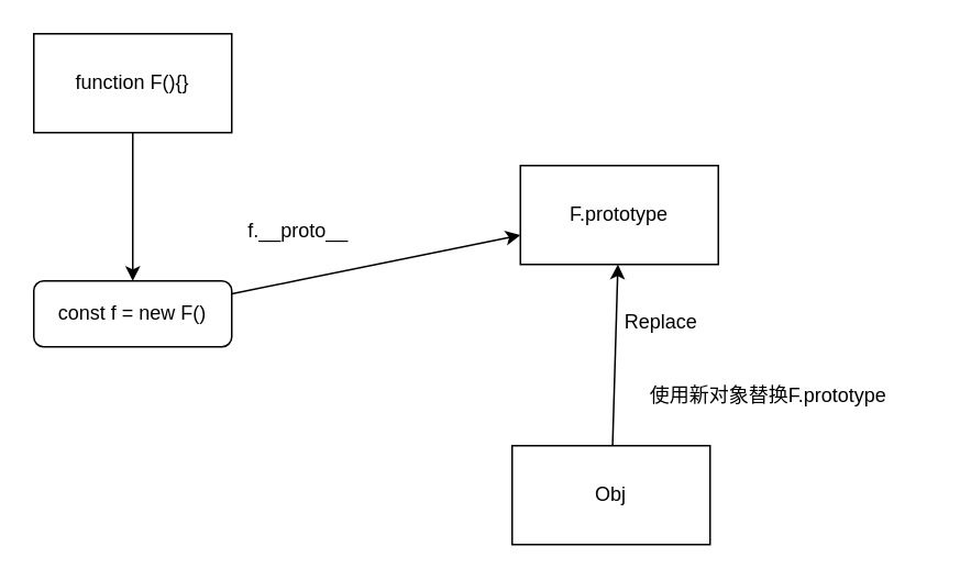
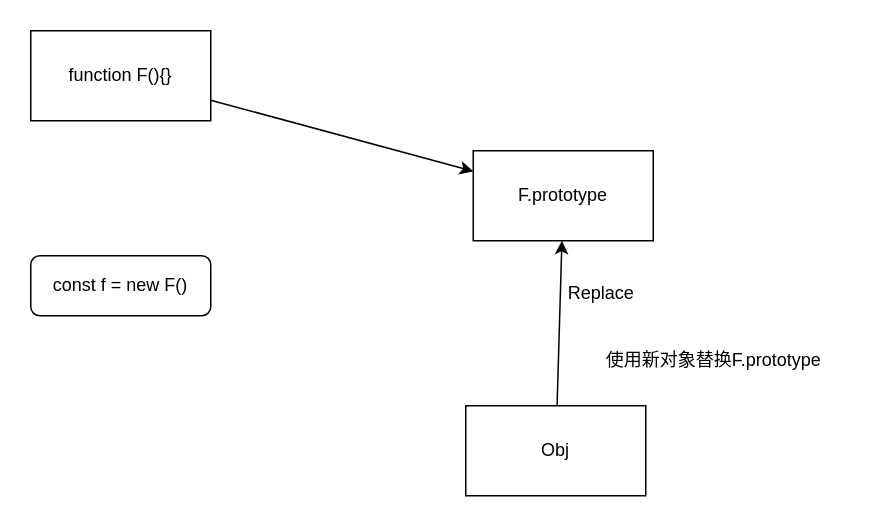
  <mxCell id="0" />
  <mxCell id="1" parent="0" />
- <mxCell id="2" style="edgeStyle=none;html=1;" edge="1" parent="1" source="3" target="6"><mxGeometry relative="1" as="geometry" /></mxCell>
+ <mxCell id="2" style="edgeStyle=none;html=1;" edge="1" parent="1" source="3" target="4"><mxGeometry relative="1" as="geometry" /></mxCell>
  <mxCell id="3" value="function F(){}" style="rounded=0;whiteSpace=wrap;html=1;" vertex="1" parent="1"><mxGeometry x="20" y="20" width="120" height="60" as="geometry" /></mxCell>
  <mxCell id="4" value="F.prototype" style="rounded=0;whiteSpace=wrap;html=1;" vertex="1" parent="1"><mxGeometry x="315" y="100" width="120" height="60" as="geometry" /></mxCell>
- <mxCell id="5" style="edgeStyle=none;html=1;" edge="1" parent="1" source="6" target="4"><mxGeometry relative="1" as="geometry" /></mxCell>
  <mxCell id="6" value="const f = new F()" style="rounded=1;whiteSpace=wrap;html=1;" vertex="1" parent="1"><mxGeometry x="20" y="170" width="120" height="40" as="geometry" /></mxCell>
- <mxCell id="7" value="f.__proto__" style="text;html=1;align=center;verticalAlign=middle;resizable=0;points=[];autosize=1;strokeColor=none;fillColor=none;" vertex="1" parent="1"><mxGeometry x="140" y="125" width="80" height="30" as="geometry" /></mxCell>
  <mxCell id="8" style="edgeStyle=none;html=1;" edge="1" parent="1" source="9" target="4"><mxGeometry relative="1" as="geometry" /></mxCell>
  <mxCell id="9" value="Obj" style="rounded=0;whiteSpace=wrap;html=1;" vertex="1" parent="1"><mxGeometry x="310" y="270" width="120" height="60" as="geometry" /></mxCell>
  <mxCell id="10" value="Replace" style="text;html=1;align=center;verticalAlign=middle;resizable=0;points=[];autosize=1;strokeColor=none;fillColor=none;" vertex="1" parent="1"><mxGeometry x="365" y="180" width="70" height="30" as="geometry" /></mxCell>
- <mxCell id="11" value="使用新对象替换F.prototype" style="text;html=1;align=center;verticalAlign=middle;resizable=0;points=[];autosize=1;strokeColor=none;fillColor=none;" vertex="1" parent="1"><mxGeometry x="380" y="225" width="170" height="30" as="geometry" /></mxCell>
+ <mxCell id="11" value="使用新对象替换F.prototype" style="text;html=1;align=center;verticalAlign=middle;resizable=0;points=[];autosize=1;strokeColor=none;fillColor=none;" vertex="1" parent="1"><mxGeometry x="390" y="225" width="170" height="30" as="geometry" /></mxCell>
